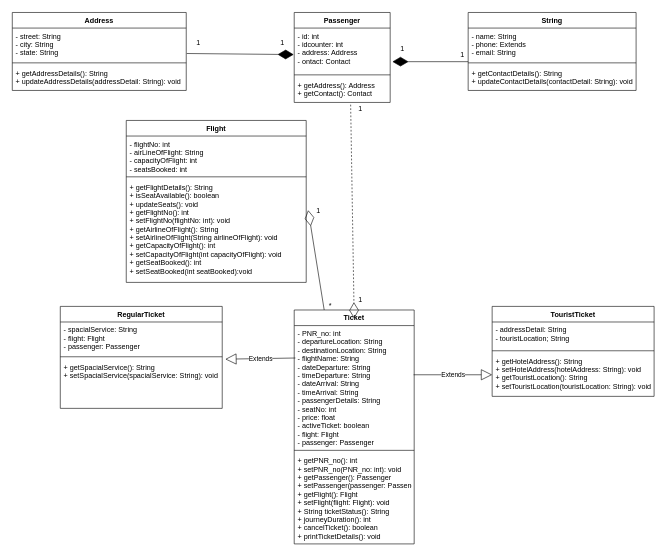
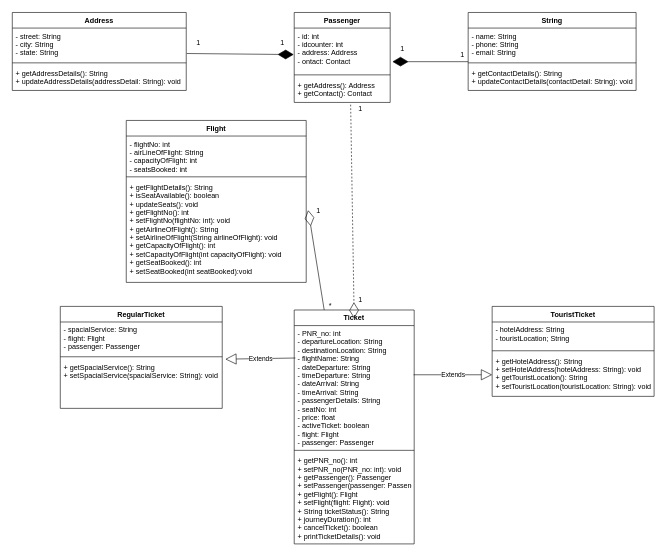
  <mxCell id="0" />
  <mxCell id="1" parent="0" />
  <mxCell id="2" value="Address" style="swimlane;fontStyle=1;align=center;verticalAlign=top;childLayout=stackLayout;horizontal=1;startSize=26;horizontalStack=0;resizeParent=1;resizeParentMax=0;resizeLast=0;collapsible=1;marginBottom=0;" parent="1" vertex="1"><mxGeometry x="20" y="20" width="290" height="130" as="geometry" /></mxCell>
  <mxCell id="3" value="- street: String&#10;- city: String&#10;- state: String" style="text;strokeColor=none;fillColor=none;align=left;verticalAlign=top;spacingLeft=4;spacingRight=4;overflow=hidden;rotatable=0;points=[[0,0.5],[1,0.5]];portConstraint=eastwest;" parent="2" vertex="1"><mxGeometry y="26" width="290" height="54" as="geometry" /></mxCell>
  <mxCell id="4" value="" style="line;strokeWidth=1;fillColor=none;align=left;verticalAlign=middle;spacingTop=-1;spacingLeft=3;spacingRight=3;rotatable=0;labelPosition=right;points=[];portConstraint=eastwest;" parent="2" vertex="1"><mxGeometry y="80" width="290" height="8" as="geometry" /></mxCell>
  <mxCell id="5" value="+ getAddressDetails(): String&#10;+ updateAddressDetails(addressDetail: String): void" style="text;strokeColor=none;fillColor=none;align=left;verticalAlign=top;spacingLeft=4;spacingRight=4;overflow=hidden;rotatable=0;points=[[0,0.5],[1,0.5]];portConstraint=eastwest;" parent="2" vertex="1"><mxGeometry y="88" width="290" height="42" as="geometry" /></mxCell>
  <mxCell id="6" value="Flight" style="swimlane;fontStyle=1;align=center;verticalAlign=top;childLayout=stackLayout;horizontal=1;startSize=26;horizontalStack=0;resizeParent=1;resizeParentMax=0;resizeLast=0;collapsible=1;marginBottom=0;" parent="1" vertex="1"><mxGeometry x="210" y="200" width="300" height="270" as="geometry" /></mxCell>
  <mxCell id="7" value="- flightNo: int&#10;- airLineOfFlight: String&#10;- capacityOfFlight: int&#10;- seatsBooked: int" style="text;strokeColor=none;fillColor=none;align=left;verticalAlign=top;spacingLeft=4;spacingRight=4;overflow=hidden;rotatable=0;points=[[0,0.5],[1,0.5]];portConstraint=eastwest;" parent="6" vertex="1"><mxGeometry y="26" width="300" height="64" as="geometry" /></mxCell>
  <mxCell id="8" value="" style="line;strokeWidth=1;fillColor=none;align=left;verticalAlign=middle;spacingTop=-1;spacingLeft=3;spacingRight=3;rotatable=0;labelPosition=right;points=[];portConstraint=eastwest;" parent="6" vertex="1"><mxGeometry y="90" width="300" height="8" as="geometry" /></mxCell>
  <mxCell id="9" value="+ getFlightDetails(): String&#10;+ isSeatAvailable(): boolean&#10;+ updateSeats(): void&#10;+ getFlightNo(): int&#10;+ setFlightNo(flightNo: int): void&#10;+ getAirlineOfFlight(): String&#10;+ setAirlineOfFlight(String airlineOfFlight): void&#10;+ getCapacityOfFlight(): int&#10;+ setCapacityOfFlight(int capacityOfFlight): void&#10;+ getSeatBooked(): int&#10;+ setSeatBooked(int seatBooked):void&#10; " style="text;strokeColor=none;fillColor=none;align=left;verticalAlign=top;spacingLeft=4;spacingRight=4;overflow=hidden;rotatable=0;points=[[0,0.5],[1,0.5]];portConstraint=eastwest;fontFamily=Helvetica;" parent="6" vertex="1"><mxGeometry y="98" width="300" height="172" as="geometry" /></mxCell>
  <mxCell id="10" value="RegularTicket" style="swimlane;fontStyle=1;align=center;verticalAlign=top;childLayout=stackLayout;horizontal=1;startSize=26;horizontalStack=0;resizeParent=1;resizeParentMax=0;resizeLast=0;collapsible=1;marginBottom=0;" parent="1" vertex="1"><mxGeometry x="100" y="510" width="270" height="170" as="geometry" /></mxCell>
  <mxCell id="11" value="- spacialService: String&#10;- flight: Flight&#10;- passenger: Passenger" style="text;strokeColor=none;fillColor=none;align=left;verticalAlign=top;spacingLeft=4;spacingRight=4;overflow=hidden;rotatable=0;points=[[0,0.5],[1,0.5]];portConstraint=eastwest;" parent="10" vertex="1"><mxGeometry y="26" width="270" height="54" as="geometry" /></mxCell>
  <mxCell id="12" value="" style="line;strokeWidth=1;fillColor=none;align=left;verticalAlign=middle;spacingTop=-1;spacingLeft=3;spacingRight=3;rotatable=0;labelPosition=right;points=[];portConstraint=eastwest;" parent="10" vertex="1"><mxGeometry y="80" width="270" height="8" as="geometry" /></mxCell>
  <mxCell id="13" value="+ getSpacialService(): String&#10;+ setSpacialService(spacialService: String): void" style="text;strokeColor=none;fillColor=none;align=left;verticalAlign=top;spacingLeft=4;spacingRight=4;overflow=hidden;rotatable=0;points=[[0,0.5],[1,0.5]];portConstraint=eastwest;" parent="10" vertex="1"><mxGeometry y="88" width="270" height="82" as="geometry" /></mxCell>
  <mxCell id="14" value="TouristTicket" style="swimlane;fontStyle=1;align=center;verticalAlign=top;childLayout=stackLayout;horizontal=1;startSize=26;horizontalStack=0;resizeParent=1;resizeParentMax=0;resizeLast=0;collapsible=1;marginBottom=0;" parent="1" vertex="1"><mxGeometry x="820" y="510" width="270" height="150" as="geometry" /></mxCell>
- <mxCell id="15" value="- addressDetail: String&#10;- touristLocation; String" style="text;strokeColor=none;fillColor=none;align=left;verticalAlign=top;spacingLeft=4;spacingRight=4;overflow=hidden;rotatable=0;points=[[0,0.5],[1,0.5]];portConstraint=eastwest;" parent="14" vertex="1"><mxGeometry y="26" width="270" height="44" as="geometry" /></mxCell>
+ <mxCell id="15" value="- hotelAddress: String&#10;- touristLocation; String" style="text;strokeColor=none;fillColor=none;align=left;verticalAlign=top;spacingLeft=4;spacingRight=4;overflow=hidden;rotatable=0;points=[[0,0.5],[1,0.5]];portConstraint=eastwest;" parent="14" vertex="1"><mxGeometry y="26" width="270" height="44" as="geometry" /></mxCell>
  <mxCell id="16" value="" style="line;strokeWidth=1;fillColor=none;align=left;verticalAlign=middle;spacingTop=-1;spacingLeft=3;spacingRight=3;rotatable=0;labelPosition=right;points=[];portConstraint=eastwest;" parent="14" vertex="1"><mxGeometry y="70" width="270" height="8" as="geometry" /></mxCell>
  <mxCell id="17" value="+ getHotelAddress(): String&#10;+ setHotelAddress(hotelAddress: String): void&#10;+ getTouristLocation(): String&#10;+ setTouristLocation(touristLocation: String): void" style="text;strokeColor=none;fillColor=none;align=left;verticalAlign=top;spacingLeft=4;spacingRight=4;overflow=hidden;rotatable=0;points=[[0,0.5],[1,0.5]];portConstraint=eastwest;" parent="14" vertex="1"><mxGeometry y="78" width="270" height="72" as="geometry" /></mxCell>
  <mxCell id="18" value="Ticket" style="swimlane;fontStyle=1;align=center;verticalAlign=top;childLayout=stackLayout;horizontal=1;startSize=26;horizontalStack=0;resizeParent=1;resizeParentMax=0;resizeLast=0;collapsible=1;marginBottom=0;" parent="1" vertex="1"><mxGeometry x="490" y="516" width="200" height="390" as="geometry" /></mxCell>
  <mxCell id="19" value="- PNR_no: int&#10;- departureLocation: String &#10;- destinationLocation: String&#10;- flightName: String&#10;- dateDeparture: String&#10;- timeDeparture: String&#10;- dateArrival: String&#10;- timeArrival: String&#10;- passengerDetails: String&#10;- seatNo: int&#10;- price: float&#10;- activeTicket: boolean&#10;- flight: Flight&#10;- passenger: Passenger" style="text;strokeColor=none;fillColor=none;align=left;verticalAlign=top;spacingLeft=4;spacingRight=4;overflow=hidden;rotatable=0;points=[[0,0.5],[1,0.5]];portConstraint=eastwest;" parent="18" vertex="1"><mxGeometry y="26" width="200" height="204" as="geometry" /></mxCell>
  <mxCell id="20" value="" style="line;strokeWidth=1;fillColor=none;align=left;verticalAlign=middle;spacingTop=-1;spacingLeft=3;spacingRight=3;rotatable=0;labelPosition=right;points=[];portConstraint=eastwest;" parent="18" vertex="1"><mxGeometry y="230" width="200" height="8" as="geometry" /></mxCell>
  <mxCell id="21" value="+ getPNR_no(): int&#10;+ setPNR_no(PNR_no: int): void&#10;+ getPassenger(): Passenger&#10;+ setPassenger(passenger: Passenger): void&#10;+ getFlight(): Flight&#10;+ setFlight(flight: Flight): void&#10;+ String ticketStatus(): String&#10;+ journeyDuration(): int&#10;+ cancelTicket(): boolean&#10;+ printTicketDetails(): void" style="text;strokeColor=none;fillColor=none;align=left;verticalAlign=top;spacingLeft=4;spacingRight=4;overflow=hidden;rotatable=0;points=[[0,0.5],[1,0.5]];portConstraint=eastwest;" parent="18" vertex="1"><mxGeometry y="238" width="200" height="152" as="geometry" /></mxCell>
  <mxCell id="22" value="Passenger" style="swimlane;fontStyle=1;align=center;verticalAlign=top;childLayout=stackLayout;horizontal=1;startSize=26;horizontalStack=0;resizeParent=1;resizeParentMax=0;resizeLast=0;collapsible=1;marginBottom=0;" parent="1" vertex="1"><mxGeometry x="490" y="20" width="160" height="150" as="geometry" /></mxCell>
  <mxCell id="23" value="- id: int&#10;- idcounter: int&#10;- address: Address&#10;- ontact: Contact" style="text;strokeColor=none;fillColor=none;align=left;verticalAlign=top;spacingLeft=4;spacingRight=4;overflow=hidden;rotatable=0;points=[[0,0.5],[1,0.5]];portConstraint=eastwest;" parent="22" vertex="1"><mxGeometry y="26" width="160" height="74" as="geometry" /></mxCell>
  <mxCell id="24" value="" style="line;strokeWidth=1;fillColor=none;align=left;verticalAlign=middle;spacingTop=-1;spacingLeft=3;spacingRight=3;rotatable=0;labelPosition=right;points=[];portConstraint=eastwest;" parent="22" vertex="1"><mxGeometry y="100" width="160" height="8" as="geometry" /></mxCell>
  <mxCell id="25" value="+ getAddress(): Address&#10;+ getContact(): Contact" style="text;strokeColor=none;fillColor=none;align=left;verticalAlign=top;spacingLeft=4;spacingRight=4;overflow=hidden;rotatable=0;points=[[0,0.5],[1,0.5]];portConstraint=eastwest;" parent="22" vertex="1"><mxGeometry y="108" width="160" height="42" as="geometry" /></mxCell>
  <mxCell id="26" value="String" style="swimlane;fontStyle=1;align=center;verticalAlign=top;childLayout=stackLayout;horizontal=1;startSize=26;horizontalStack=0;resizeParent=1;resizeParentMax=0;resizeLast=0;collapsible=1;marginBottom=0;" parent="1" vertex="1"><mxGeometry x="780" y="20" width="280" height="130" as="geometry" /></mxCell>
- <mxCell id="27" value="- name: String&#10;- phone: Extends&#10;- email: String" style="text;strokeColor=none;fillColor=none;align=left;verticalAlign=top;spacingLeft=4;spacingRight=4;overflow=hidden;rotatable=0;points=[[0,0.5],[1,0.5]];portConstraint=eastwest;" parent="26" vertex="1"><mxGeometry y="26" width="280" height="54" as="geometry" /></mxCell>
+ <mxCell id="27" value="- name: String&#10;- phone: String&#10;- email: String" style="text;strokeColor=none;fillColor=none;align=left;verticalAlign=top;spacingLeft=4;spacingRight=4;overflow=hidden;rotatable=0;points=[[0,0.5],[1,0.5]];portConstraint=eastwest;" parent="26" vertex="1"><mxGeometry y="26" width="280" height="54" as="geometry" /></mxCell>
  <mxCell id="28" value="" style="line;strokeWidth=1;fillColor=none;align=left;verticalAlign=middle;spacingTop=-1;spacingLeft=3;spacingRight=3;rotatable=0;labelPosition=right;points=[];portConstraint=eastwest;" parent="26" vertex="1"><mxGeometry y="80" width="280" height="8" as="geometry" /></mxCell>
  <mxCell id="29" value="+ getContactDetails(): String&#10;+ updateContactDetails(contactDetail: String): void" style="text;strokeColor=none;fillColor=none;align=left;verticalAlign=top;spacingLeft=4;spacingRight=4;overflow=hidden;rotatable=0;points=[[0,0.5],[1,0.5]];portConstraint=eastwest;" parent="26" vertex="1"><mxGeometry y="88" width="280" height="42" as="geometry" /></mxCell>
  <mxCell id="30" value="" style="endArrow=diamondThin;endFill=1;endSize=24;html=1;rounded=0;entryX=-0.005;entryY=0.597;entryDx=0;entryDy=0;entryPerimeter=0;exitX=1.003;exitY=0.785;exitDx=0;exitDy=0;exitPerimeter=0;" edge="1" parent="1" source="3" target="23"><mxGeometry width="160" relative="1" as="geometry"><mxPoint x="570" y="90" as="sourcePoint" /><mxPoint x="730" y="90" as="targetPoint" /></mxGeometry></mxCell>
  <mxCell id="31" value="" style="endArrow=diamondThin;endFill=1;endSize=24;html=1;rounded=0;entryX=1.023;entryY=0.757;entryDx=0;entryDy=0;entryPerimeter=0;exitX=0;exitY=0.252;exitDx=0;exitDy=0;exitPerimeter=0;" edge="1" parent="1" source="28" target="23"><mxGeometry width="160" relative="1" as="geometry"><mxPoint x="570" y="90" as="sourcePoint" /><mxPoint x="730" y="90" as="targetPoint" /></mxGeometry></mxCell>
  <mxCell id="32" value="Extends" style="endArrow=block;endSize=16;endFill=0;html=1;rounded=0;fontFamily=Helvetica;entryX=1.019;entryY=0;entryDx=0;entryDy=0;entryPerimeter=0;exitX=0.01;exitY=0.265;exitDx=0;exitDy=0;exitPerimeter=0;" edge="1" parent="1" source="19" target="13"><mxGeometry width="160" relative="1" as="geometry"><mxPoint x="80" y="580" as="sourcePoint" /><mxPoint x="240" y="580" as="targetPoint" /></mxGeometry></mxCell>
  <mxCell id="33" value="Extends" style="endArrow=block;endSize=16;endFill=0;html=1;rounded=0;fontFamily=Helvetica;entryX=0;entryY=0.5;entryDx=0;entryDy=0;exitX=0.995;exitY=0.402;exitDx=0;exitDy=0;exitPerimeter=0;" edge="1" parent="1" source="19" target="17"><mxGeometry width="160" relative="1" as="geometry"><mxPoint x="410" y="580" as="sourcePoint" /><mxPoint x="570" y="580" as="targetPoint" /></mxGeometry></mxCell>
  <mxCell id="34" value="" style="endArrow=diamondThin;endFill=0;endSize=24;html=1;rounded=0;fontFamily=Helvetica;entryX=1.011;entryY=0.3;entryDx=0;entryDy=0;entryPerimeter=0;exitX=0.25;exitY=0;exitDx=0;exitDy=0;" edge="1" parent="1" source="18" target="9"><mxGeometry width="160" relative="1" as="geometry"><mxPoint x="590" y="510" as="sourcePoint" /><mxPoint x="670" y="300" as="targetPoint" /></mxGeometry></mxCell>
  <mxCell id="35" value="" style="endArrow=diamondThin;endFill=0;endSize=24;html=1;rounded=0;fontFamily=Helvetica;exitX=0.588;exitY=1.087;exitDx=0;exitDy=0;exitPerimeter=0;entryX=0.5;entryY=0.036;entryDx=0;entryDy=0;entryPerimeter=0;spacingLeft=0;strokeWidth=1;dashed=1;" edge="1" parent="1" source="25" target="18"><mxGeometry width="160" relative="1" as="geometry"><mxPoint x="510" y="300" as="sourcePoint" /><mxPoint x="670" y="300" as="targetPoint" /></mxGeometry></mxCell>
  <mxCell id="36" value="1" style="text;html=1;resizable=0;autosize=1;align=center;verticalAlign=middle;points=[];fillColor=none;strokeColor=none;rounded=0;fontFamily=Helvetica;" vertex="1" parent="1"><mxGeometry x="320" y="60" width="20" height="20" as="geometry" /></mxCell>
  <mxCell id="37" value="1" style="text;html=1;align=center;verticalAlign=middle;resizable=0;points=[];autosize=1;strokeColor=none;fillColor=none;fontFamily=Helvetica;" vertex="1" parent="1"><mxGeometry x="460" y="60" width="20" height="20" as="geometry" /></mxCell>
  <mxCell id="38" value="1" style="text;html=1;align=center;verticalAlign=middle;resizable=0;points=[];autosize=1;strokeColor=none;fillColor=none;fontFamily=Helvetica;" vertex="1" parent="1"><mxGeometry x="660" y="70" width="20" height="20" as="geometry" /></mxCell>
  <mxCell id="39" value="1" style="text;html=1;align=center;verticalAlign=middle;resizable=0;points=[];autosize=1;strokeColor=none;fillColor=none;fontFamily=Helvetica;" vertex="1" parent="1"><mxGeometry x="760" y="80" width="20" height="20" as="geometry" /></mxCell>
  <mxCell id="40" value="1" style="text;html=1;align=center;verticalAlign=middle;resizable=0;points=[];autosize=1;strokeColor=none;fillColor=none;fontFamily=Helvetica;" vertex="1" parent="1"><mxGeometry x="590" y="490" width="20" height="20" as="geometry" /></mxCell>
  <mxCell id="41" value="1" style="text;html=1;align=center;verticalAlign=middle;resizable=0;points=[];autosize=1;strokeColor=none;fillColor=none;fontFamily=Helvetica;" vertex="1" parent="1"><mxGeometry x="590" y="170" width="20" height="20" as="geometry" /></mxCell>
  <mxCell id="42" value="1" style="text;html=1;align=center;verticalAlign=middle;resizable=0;points=[];autosize=1;strokeColor=none;fillColor=none;fontFamily=Helvetica;" vertex="1" parent="1"><mxGeometry x="520" y="340" width="20" height="20" as="geometry" /></mxCell>
  <mxCell id="43" value="*" style="text;html=1;align=center;verticalAlign=middle;resizable=0;points=[];autosize=1;strokeColor=none;fillColor=none;fontFamily=Helvetica;" vertex="1" parent="1"><mxGeometry x="540" y="500" width="20" height="20" as="geometry" /></mxCell>
